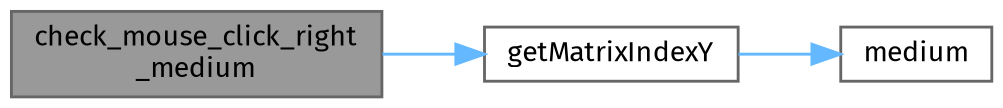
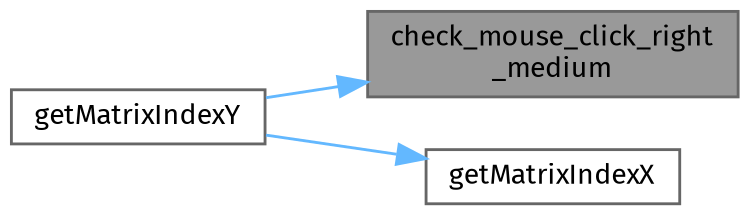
  digraph {
    fontname="Fira Sans"
    rankdir=LR
    node [color=grey40 fillcolor=white fontname="Fira Sans" fontsize=10 shape=box style=filled]
    edge [color=steelblue1 fontname="Fira Sans" fontsize=10 labelfontname=Helvetica labelfontsize=10 style=solid]
    n1 [color=gray40 fillcolor=grey60 fontcolor=black height=0.2 label="check_mouse_click_right\l_medium" width=0.4]
    n2 [height=0.2 label=getMatrixIndexY width=0.4]
-   n3 [height=0.2 label=medium width=0.4]
-   n1 -> n2
+   n3 [height=0.2 label=getMatrixIndexX width=0.4]
+   n2 -> n1
    n2 -> n3
  }
